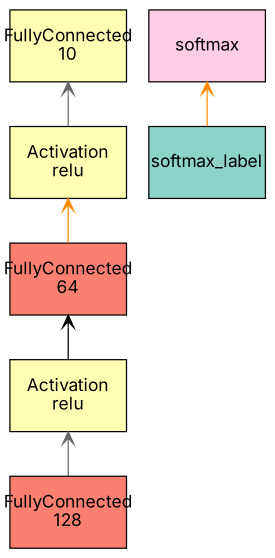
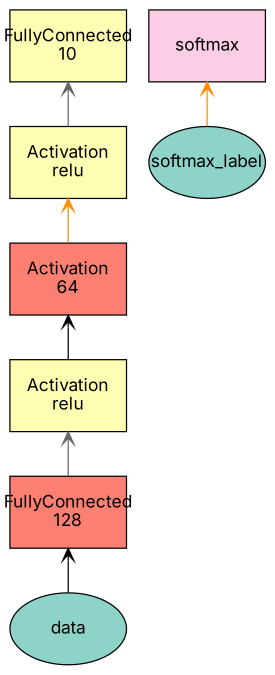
  digraph {
    fontname=Inter
    node [fillcolor="#ffffb3" fixedsize=true fontname=Inter shape=box style=filled]
    edge [arrowtail=open color=black dir=back fontname=Inter]
+   n1 [fillcolor="#8dd3c7" height=0.8034 label=data shape=oval width=1.3]
    n2 [fillcolor="#fb8072" height=0.8034 label="FullyConnected\n128" width=1.3]
    n3 [height=0.8034 label="Activation\nrelu" width=1.3]
-   n4 [fillcolor="#fb8072" height=0.8034 label="FullyConnected\n64" width=1.3]
+   n4 [fillcolor="#fb8072" height=0.8034 label="Activation\n64" width=1.3]
    n5 [height=0.8034 label="Activation\nrelu" width=1.3]
    n6 [height=0.8034 label="FullyConnected\n10" width=1.3]
-   n7 [fillcolor="#8dd3c7" height=0.8034 label=softmax_label width=1.3]
+   n7 [fillcolor="#8dd3c7" height=0.8034 label=softmax_label shape=oval width=1.3]
    n8 [fillcolor="#fccde5" height=0.8034 label=softmax width=1.3]
+   n2 -> n1
    n3 -> n2 [color=gray40]
    n4 -> n3
    n5 -> n4 [color=darkorange]
    n6 -> n5 [color=gray40]
    n8 -> n7 [color=darkorange]
  }
